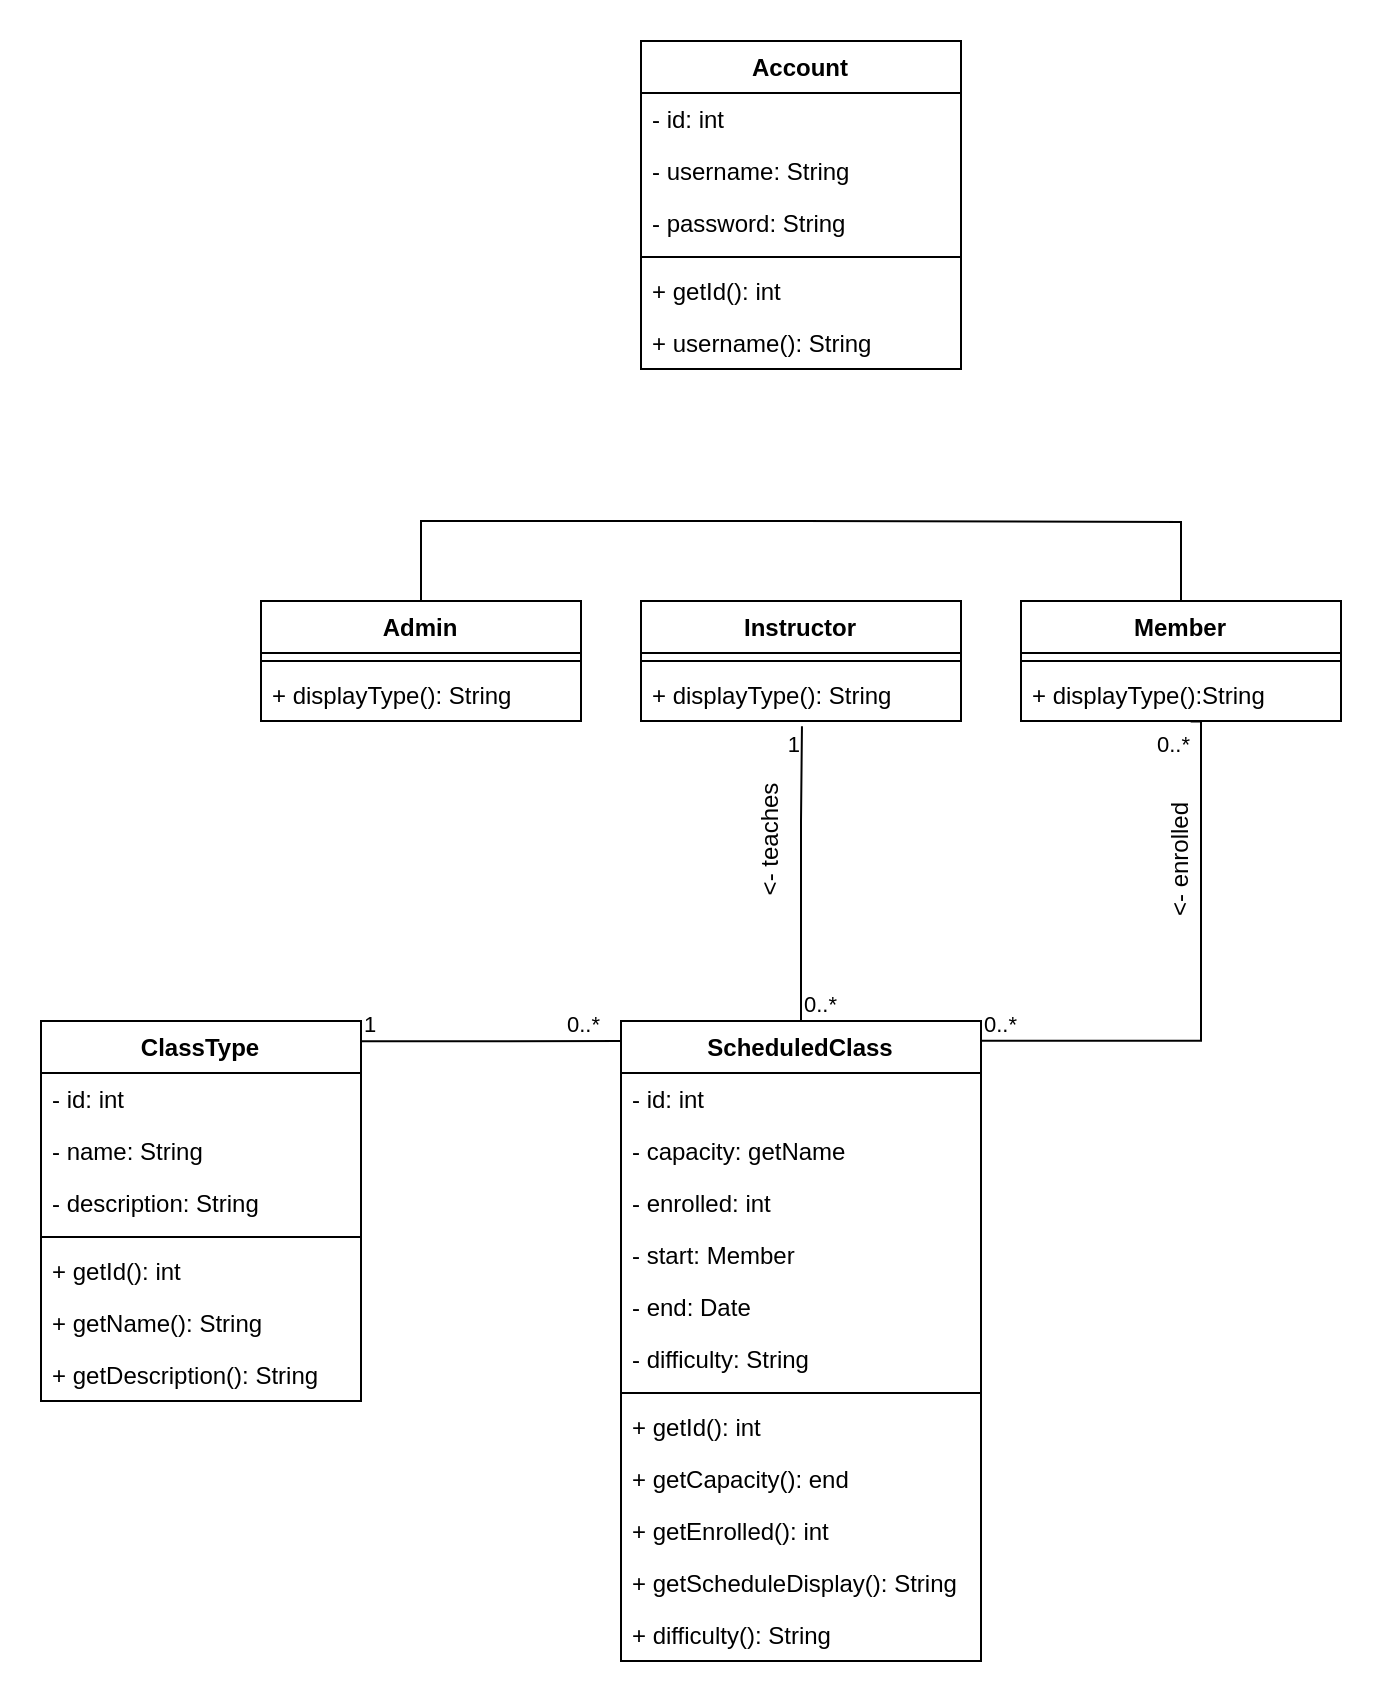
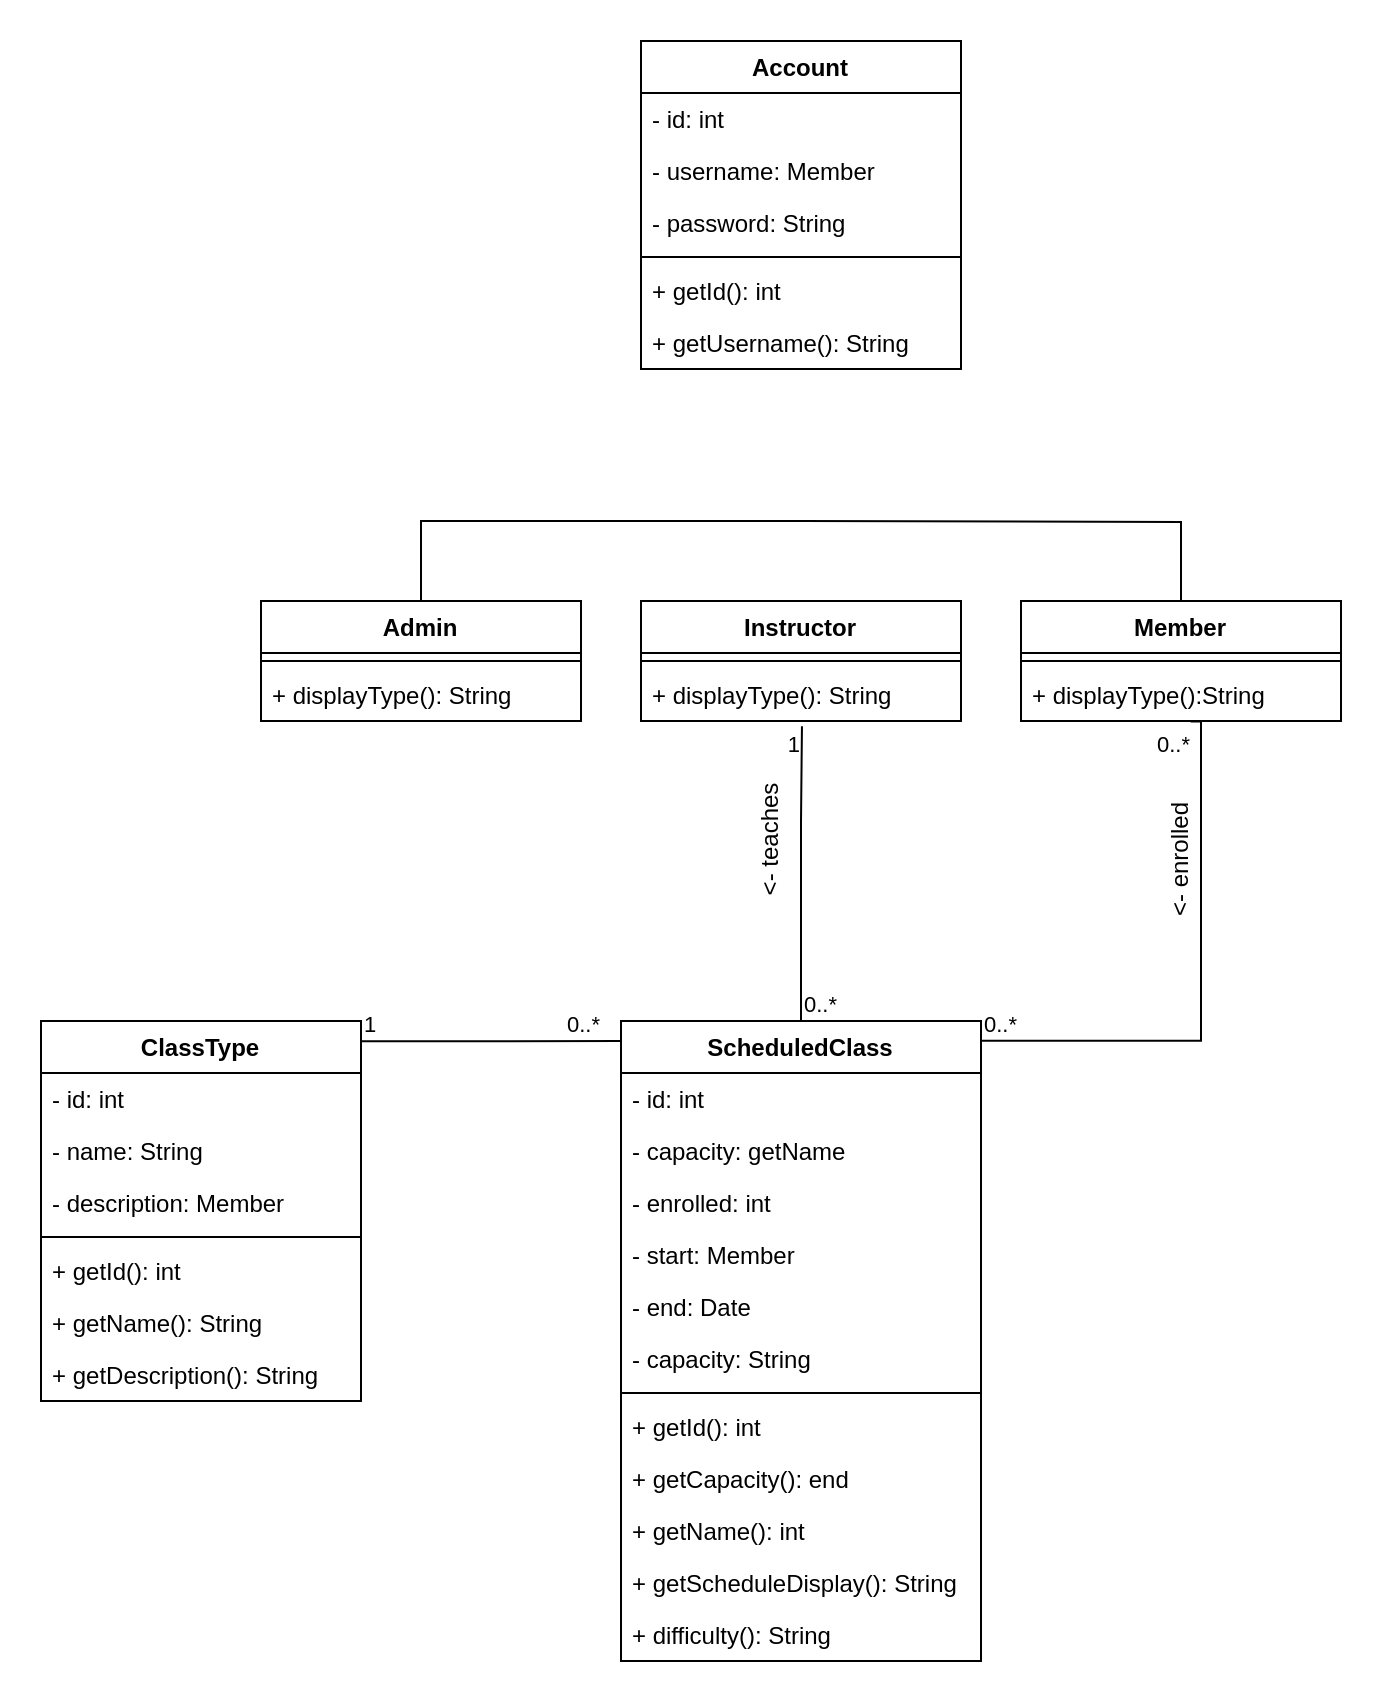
  <mxCell id="0" />
  <mxCell id="1" parent="0" />
  <mxCell id="2" value="Account" style="swimlane;fontStyle=1;align=center;verticalAlign=top;childLayout=stackLayout;horizontal=1;startSize=26;horizontalStack=0;resizeParent=1;resizeParentMax=0;resizeLast=0;collapsible=1;marginBottom=0;" vertex="1" parent="1"><mxGeometry x="320" y="20" width="160" height="164" as="geometry" /></mxCell>
  <mxCell id="3" value="- id: int" style="text;strokeColor=none;fillColor=none;align=left;verticalAlign=top;spacingLeft=4;spacingRight=4;overflow=hidden;rotatable=0;points=[[0,0.5],[1,0.5]];portConstraint=eastwest;" vertex="1" parent="2"><mxGeometry y="26" width="160" height="26" as="geometry" /></mxCell>
- <mxCell id="4" value="- username: String" style="text;strokeColor=none;fillColor=none;align=left;verticalAlign=top;spacingLeft=4;spacingRight=4;overflow=hidden;rotatable=0;points=[[0,0.5],[1,0.5]];portConstraint=eastwest;" vertex="1" parent="2"><mxGeometry y="52" width="160" height="26" as="geometry" /></mxCell>
+ <mxCell id="4" value="- username: Member" style="text;strokeColor=none;fillColor=none;align=left;verticalAlign=top;spacingLeft=4;spacingRight=4;overflow=hidden;rotatable=0;points=[[0,0.5],[1,0.5]];portConstraint=eastwest;" vertex="1" parent="2"><mxGeometry y="52" width="160" height="26" as="geometry" /></mxCell>
  <mxCell id="5" value="- password: String" style="text;strokeColor=none;fillColor=none;align=left;verticalAlign=top;spacingLeft=4;spacingRight=4;overflow=hidden;rotatable=0;points=[[0,0.5],[1,0.5]];portConstraint=eastwest;" vertex="1" parent="2"><mxGeometry y="78" width="160" height="26" as="geometry" /></mxCell>
  <mxCell id="6" value="" style="line;strokeWidth=1;fillColor=none;align=left;verticalAlign=middle;spacingTop=-1;spacingLeft=3;spacingRight=3;rotatable=0;labelPosition=right;points=[];portConstraint=eastwest;" vertex="1" parent="2"><mxGeometry y="104" width="160" height="8" as="geometry" /></mxCell>
  <mxCell id="7" value="+ getId(): int" style="text;strokeColor=none;fillColor=none;align=left;verticalAlign=top;spacingLeft=4;spacingRight=4;overflow=hidden;rotatable=0;points=[[0,0.5],[1,0.5]];portConstraint=eastwest;" vertex="1" parent="2"><mxGeometry y="112" width="160" height="26" as="geometry" /></mxCell>
- <mxCell id="8" value="+ username(): String" style="text;strokeColor=none;fillColor=none;align=left;verticalAlign=top;spacingLeft=4;spacingRight=4;overflow=hidden;rotatable=0;points=[[0,0.5],[1,0.5]];portConstraint=eastwest;" vertex="1" parent="2"><mxGeometry y="138" width="160" height="26" as="geometry" /></mxCell>
+ <mxCell id="8" value="+ getUsername(): String" style="text;strokeColor=none;fillColor=none;align=left;verticalAlign=top;spacingLeft=4;spacingRight=4;overflow=hidden;rotatable=0;points=[[0,0.5],[1,0.5]];portConstraint=eastwest;" vertex="1" parent="2"><mxGeometry y="138" width="160" height="26" as="geometry" /></mxCell>
  <mxCell id="9" value="Admin" style="swimlane;fontStyle=1;align=center;verticalAlign=top;childLayout=stackLayout;horizontal=1;startSize=26;horizontalStack=0;resizeParent=1;resizeParentMax=0;resizeLast=0;collapsible=1;marginBottom=0;" vertex="1" parent="1"><mxGeometry x="130" y="300" width="160" height="60" as="geometry" /></mxCell>
  <mxCell id="10" value="" style="line;strokeWidth=1;fillColor=none;align=left;verticalAlign=middle;spacingTop=-1;spacingLeft=3;spacingRight=3;rotatable=0;labelPosition=right;points=[];portConstraint=eastwest;" vertex="1" parent="9"><mxGeometry y="26" width="160" height="8" as="geometry" /></mxCell>
  <mxCell id="11" value="+ displayType(): String" style="text;strokeColor=none;fillColor=none;align=left;verticalAlign=top;spacingLeft=4;spacingRight=4;overflow=hidden;rotatable=0;points=[[0,0.5],[1,0.5]];portConstraint=eastwest;" vertex="1" parent="9"><mxGeometry y="34" width="160" height="26" as="geometry" /></mxCell>
  <mxCell id="12" value="Instructor" style="swimlane;fontStyle=1;align=center;verticalAlign=top;childLayout=stackLayout;horizontal=1;startSize=26;horizontalStack=0;resizeParent=1;resizeParentMax=0;resizeLast=0;collapsible=1;marginBottom=0;" vertex="1" parent="1"><mxGeometry x="320" y="300" width="160" height="60" as="geometry" /></mxCell>
  <mxCell id="13" value="" style="line;strokeWidth=1;fillColor=none;align=left;verticalAlign=middle;spacingTop=-1;spacingLeft=3;spacingRight=3;rotatable=0;labelPosition=right;points=[];portConstraint=eastwest;" vertex="1" parent="12"><mxGeometry y="26" width="160" height="8" as="geometry" /></mxCell>
  <mxCell id="14" value="+ displayType(): String" style="text;strokeColor=none;fillColor=none;align=left;verticalAlign=top;spacingLeft=4;spacingRight=4;overflow=hidden;rotatable=0;points=[[0,0.5],[1,0.5]];portConstraint=eastwest;" vertex="1" parent="12"><mxGeometry y="34" width="160" height="26" as="geometry" /></mxCell>
  <mxCell id="15" value="Member" style="swimlane;fontStyle=1;align=center;verticalAlign=top;childLayout=stackLayout;horizontal=1;startSize=26;horizontalStack=0;resizeParent=1;resizeParentMax=0;resizeLast=0;collapsible=1;marginBottom=0;" vertex="1" parent="1"><mxGeometry x="510" y="300" width="160" height="60" as="geometry" /></mxCell>
  <mxCell id="16" value="" style="line;strokeWidth=1;fillColor=none;align=left;verticalAlign=middle;spacingTop=-1;spacingLeft=3;spacingRight=3;rotatable=0;labelPosition=right;points=[];portConstraint=eastwest;" vertex="1" parent="15"><mxGeometry y="26" width="160" height="8" as="geometry" /></mxCell>
  <mxCell id="17" value="+ displayType():String" style="text;strokeColor=none;fillColor=none;align=left;verticalAlign=top;spacingLeft=4;spacingRight=4;overflow=hidden;rotatable=0;points=[[0,0.5],[1,0.5]];portConstraint=eastwest;" vertex="1" parent="15"><mxGeometry y="34" width="160" height="26" as="geometry" /></mxCell>
  <mxCell id="18" value="ClassType" style="swimlane;fontStyle=1;align=center;verticalAlign=top;childLayout=stackLayout;horizontal=1;startSize=26;horizontalStack=0;resizeParent=1;resizeParentMax=0;resizeLast=0;collapsible=1;marginBottom=0;" vertex="1" parent="1"><mxGeometry x="20" y="510" width="160" height="190" as="geometry" /></mxCell>
  <mxCell id="19" value="- id: int" style="text;strokeColor=none;fillColor=none;align=left;verticalAlign=top;spacingLeft=4;spacingRight=4;overflow=hidden;rotatable=0;points=[[0,0.5],[1,0.5]];portConstraint=eastwest;" vertex="1" parent="18"><mxGeometry y="26" width="160" height="26" as="geometry" /></mxCell>
  <mxCell id="20" value="- name: String" style="text;strokeColor=none;fillColor=none;align=left;verticalAlign=top;spacingLeft=4;spacingRight=4;overflow=hidden;rotatable=0;points=[[0,0.5],[1,0.5]];portConstraint=eastwest;" vertex="1" parent="18"><mxGeometry y="52" width="160" height="26" as="geometry" /></mxCell>
- <mxCell id="21" value="- description: String" style="text;strokeColor=none;fillColor=none;align=left;verticalAlign=top;spacingLeft=4;spacingRight=4;overflow=hidden;rotatable=0;points=[[0,0.5],[1,0.5]];portConstraint=eastwest;" vertex="1" parent="18"><mxGeometry y="78" width="160" height="26" as="geometry" /></mxCell>
+ <mxCell id="21" value="- description: Member" style="text;strokeColor=none;fillColor=none;align=left;verticalAlign=top;spacingLeft=4;spacingRight=4;overflow=hidden;rotatable=0;points=[[0,0.5],[1,0.5]];portConstraint=eastwest;" vertex="1" parent="18"><mxGeometry y="78" width="160" height="26" as="geometry" /></mxCell>
  <mxCell id="22" value="" style="line;strokeWidth=1;fillColor=none;align=left;verticalAlign=middle;spacingTop=-1;spacingLeft=3;spacingRight=3;rotatable=0;labelPosition=right;points=[];portConstraint=eastwest;" vertex="1" parent="18"><mxGeometry y="104" width="160" height="8" as="geometry" /></mxCell>
  <mxCell id="23" value="+ getId(): int" style="text;strokeColor=none;fillColor=none;align=left;verticalAlign=top;spacingLeft=4;spacingRight=4;overflow=hidden;rotatable=0;points=[[0,0.5],[1,0.5]];portConstraint=eastwest;" vertex="1" parent="18"><mxGeometry y="112" width="160" height="26" as="geometry" /></mxCell>
  <mxCell id="24" value="+ getName(): String" style="text;strokeColor=none;fillColor=none;align=left;verticalAlign=top;spacingLeft=4;spacingRight=4;overflow=hidden;rotatable=0;points=[[0,0.5],[1,0.5]];portConstraint=eastwest;" vertex="1" parent="18"><mxGeometry y="138" width="160" height="26" as="geometry" /></mxCell>
  <mxCell id="25" value="+ getDescription(): String" style="text;strokeColor=none;fillColor=none;align=left;verticalAlign=top;spacingLeft=4;spacingRight=4;overflow=hidden;rotatable=0;points=[[0,0.5],[1,0.5]];portConstraint=eastwest;" vertex="1" parent="18"><mxGeometry y="164" width="160" height="26" as="geometry" /></mxCell>
  <mxCell id="26" value="ScheduledClass" style="swimlane;fontStyle=1;align=center;verticalAlign=top;childLayout=stackLayout;horizontal=1;startSize=26;horizontalStack=0;resizeParent=1;resizeParentMax=0;resizeLast=0;collapsible=1;marginBottom=0;" vertex="1" parent="1"><mxGeometry x="310" y="510" width="180" height="320" as="geometry" /></mxCell>
  <mxCell id="27" value="- id: int" style="text;strokeColor=none;fillColor=none;align=left;verticalAlign=top;spacingLeft=4;spacingRight=4;overflow=hidden;rotatable=0;points=[[0,0.5],[1,0.5]];portConstraint=eastwest;" vertex="1" parent="26"><mxGeometry y="26" width="180" height="26" as="geometry" /></mxCell>
  <mxCell id="28" value="- capacity: getName" style="text;strokeColor=none;fillColor=none;align=left;verticalAlign=top;spacingLeft=4;spacingRight=4;overflow=hidden;rotatable=0;points=[[0,0.5],[1,0.5]];portConstraint=eastwest;" vertex="1" parent="26"><mxGeometry y="52" width="180" height="26" as="geometry" /></mxCell>
  <mxCell id="29" value="- enrolled: int" style="text;strokeColor=none;fillColor=none;align=left;verticalAlign=top;spacingLeft=4;spacingRight=4;overflow=hidden;rotatable=0;points=[[0,0.5],[1,0.5]];portConstraint=eastwest;" vertex="1" parent="26"><mxGeometry y="78" width="180" height="26" as="geometry" /></mxCell>
  <mxCell id="30" value="- start: Member" style="text;strokeColor=none;fillColor=none;align=left;verticalAlign=top;spacingLeft=4;spacingRight=4;overflow=hidden;rotatable=0;points=[[0,0.5],[1,0.5]];portConstraint=eastwest;" vertex="1" parent="26"><mxGeometry y="104" width="180" height="26" as="geometry" /></mxCell>
  <mxCell id="31" value="- end: Date" style="text;strokeColor=none;fillColor=none;align=left;verticalAlign=top;spacingLeft=4;spacingRight=4;overflow=hidden;rotatable=0;points=[[0,0.5],[1,0.5]];portConstraint=eastwest;" vertex="1" parent="26"><mxGeometry y="130" width="180" height="26" as="geometry" /></mxCell>
- <mxCell id="32" value="- difficulty: String" style="text;strokeColor=none;fillColor=none;align=left;verticalAlign=top;spacingLeft=4;spacingRight=4;overflow=hidden;rotatable=0;points=[[0,0.5],[1,0.5]];portConstraint=eastwest;" vertex="1" parent="26"><mxGeometry y="156" width="180" height="26" as="geometry" /></mxCell>
+ <mxCell id="32" value="- capacity: String" style="text;strokeColor=none;fillColor=none;align=left;verticalAlign=top;spacingLeft=4;spacingRight=4;overflow=hidden;rotatable=0;points=[[0,0.5],[1,0.5]];portConstraint=eastwest;" vertex="1" parent="26"><mxGeometry y="156" width="180" height="26" as="geometry" /></mxCell>
  <mxCell id="33" value="" style="line;strokeWidth=1;fillColor=none;align=left;verticalAlign=middle;spacingTop=-1;spacingLeft=3;spacingRight=3;rotatable=0;labelPosition=right;points=[];portConstraint=eastwest;" vertex="1" parent="26"><mxGeometry y="182" width="180" height="8" as="geometry" /></mxCell>
  <mxCell id="34" value="+ getId(): int" style="text;strokeColor=none;fillColor=none;align=left;verticalAlign=top;spacingLeft=4;spacingRight=4;overflow=hidden;rotatable=0;points=[[0,0.5],[1,0.5]];portConstraint=eastwest;" vertex="1" parent="26"><mxGeometry y="190" width="180" height="26" as="geometry" /></mxCell>
  <mxCell id="35" value="+ getCapacity(): end" style="text;strokeColor=none;fillColor=none;align=left;verticalAlign=top;spacingLeft=4;spacingRight=4;overflow=hidden;rotatable=0;points=[[0,0.5],[1,0.5]];portConstraint=eastwest;" vertex="1" parent="26"><mxGeometry y="216" width="180" height="26" as="geometry" /></mxCell>
- <mxCell id="36" value="+ getEnrolled(): int" style="text;strokeColor=none;fillColor=none;align=left;verticalAlign=top;spacingLeft=4;spacingRight=4;overflow=hidden;rotatable=0;points=[[0,0.5],[1,0.5]];portConstraint=eastwest;" vertex="1" parent="26"><mxGeometry y="242" width="180" height="26" as="geometry" /></mxCell>
+ <mxCell id="36" value="+ getName(): int" style="text;strokeColor=none;fillColor=none;align=left;verticalAlign=top;spacingLeft=4;spacingRight=4;overflow=hidden;rotatable=0;points=[[0,0.5],[1,0.5]];portConstraint=eastwest;" vertex="1" parent="26"><mxGeometry y="242" width="180" height="26" as="geometry" /></mxCell>
  <mxCell id="37" value="+ getScheduleDisplay(): String" style="text;strokeColor=none;fillColor=none;align=left;verticalAlign=top;spacingLeft=4;spacingRight=4;overflow=hidden;rotatable=0;points=[[0,0.5],[1,0.5]];portConstraint=eastwest;" vertex="1" parent="26"><mxGeometry y="268" width="180" height="26" as="geometry" /></mxCell>
  <mxCell id="38" value="+ difficulty(): String" style="text;strokeColor=none;fillColor=none;align=left;verticalAlign=top;spacingLeft=4;spacingRight=4;overflow=hidden;rotatable=0;points=[[0,0.5],[1,0.5]];portConstraint=eastwest;" vertex="1" parent="26"><mxGeometry y="294" width="180" height="26" as="geometry" /></mxCell>
  <mxCell id="39" value="" style="endArrow=none;html=1;edgeStyle=orthogonalEdgeStyle;rounded=0;exitX=0.5;exitY=0;exitDx=0;exitDy=0;" edge="1" parent="1" source="9"><mxGeometry relative="1" as="geometry"><mxPoint x="300" y="220" as="sourcePoint" /><mxPoint x="400" y="260" as="targetPoint" /><Array as="points"><mxPoint x="210" y="260" /></Array></mxGeometry></mxCell>
  <mxCell id="40" value="" style="endArrow=none;html=1;edgeStyle=orthogonalEdgeStyle;rounded=0;entryX=0.5;entryY=0;entryDx=0;entryDy=0;" edge="1" parent="1" target="15"><mxGeometry relative="1" as="geometry"><mxPoint x="400" y="260" as="sourcePoint" /><mxPoint x="460" y="220" as="targetPoint" /></mxGeometry></mxCell>
  <mxCell id="41" value="" style="endArrow=none;html=1;edgeStyle=orthogonalEdgeStyle;rounded=0;exitX=0.5;exitY=0;exitDx=0;exitDy=0;entryX=0.503;entryY=1.1;entryDx=0;entryDy=0;entryPerimeter=0;" edge="1" parent="1" source="26" target="14"><mxGeometry relative="1" as="geometry"><mxPoint x="300" y="580" as="sourcePoint" /><mxPoint x="420" y="380" as="targetPoint" /><Array as="points"><mxPoint x="400" y="410" /><mxPoint x="400" y="410" /></Array></mxGeometry></mxCell>
  <mxCell id="42" value="0..*" style="edgeLabel;resizable=0;html=1;align=left;verticalAlign=bottom;" connectable="0" vertex="1" parent="41"><mxGeometry x="-1" relative="1" as="geometry" /></mxCell>
  <mxCell id="43" value="1" style="edgeLabel;resizable=0;html=1;align=right;verticalAlign=bottom;" connectable="0" vertex="1" parent="41"><mxGeometry x="1" relative="1" as="geometry"><mxPoint y="17" as="offset" /></mxGeometry></mxCell>
  <mxCell id="44" value="" style="endArrow=none;html=1;edgeStyle=orthogonalEdgeStyle;rounded=0;exitX=1;exitY=0.053;exitDx=0;exitDy=0;exitPerimeter=0;" edge="1" parent="1" source="18"><mxGeometry relative="1" as="geometry"><mxPoint x="300" y="580" as="sourcePoint" /><mxPoint x="310" y="520" as="targetPoint" /></mxGeometry></mxCell>
  <mxCell id="45" value="1" style="edgeLabel;resizable=0;html=1;align=left;verticalAlign=bottom;" connectable="0" vertex="1" parent="44"><mxGeometry x="-1" relative="1" as="geometry" /></mxCell>
  <mxCell id="46" value="0..*" style="edgeLabel;resizable=0;html=1;align=right;verticalAlign=bottom;" connectable="0" vertex="1" parent="44"><mxGeometry x="1" relative="1" as="geometry"><mxPoint x="-10" as="offset" /></mxGeometry></mxCell>
  <mxCell id="47" value="" style="endArrow=none;html=1;edgeStyle=orthogonalEdgeStyle;rounded=0;entryX=0.53;entryY=1.008;entryDx=0;entryDy=0;entryPerimeter=0;exitX=1;exitY=0.031;exitDx=0;exitDy=0;exitPerimeter=0;" edge="1" parent="1" source="26" target="17"><mxGeometry relative="1" as="geometry"><mxPoint x="300" y="580" as="sourcePoint" /><mxPoint x="460" y="580" as="targetPoint" /><Array as="points"><mxPoint x="600" y="520" /><mxPoint x="600" y="360" /></Array></mxGeometry></mxCell>
  <mxCell id="48" value="0..*" style="edgeLabel;resizable=0;html=1;align=left;verticalAlign=bottom;" connectable="0" vertex="1" parent="47"><mxGeometry x="-1" relative="1" as="geometry" /></mxCell>
  <mxCell id="49" value="0..*" style="edgeLabel;resizable=0;html=1;align=right;verticalAlign=bottom;" connectable="0" vertex="1" parent="47"><mxGeometry x="1" relative="1" as="geometry"><mxPoint y="20" as="offset" /></mxGeometry></mxCell>
  <mxCell id="50" value="&amp;lt;- teaches" style="text;html=1;align=center;verticalAlign=middle;resizable=0;points=[];autosize=1;strokeColor=none;fillColor=none;rotation=-90;" vertex="1" parent="1"><mxGeometry x="350" y="410" width="70" height="20" as="geometry" /></mxCell>
  <mxCell id="51" value="&amp;lt;- enrolled" style="text;html=1;align=center;verticalAlign=middle;resizable=0;points=[];autosize=1;strokeColor=none;fillColor=none;rotation=-90;" vertex="1" parent="1"><mxGeometry x="555" y="420" width="70" height="20" as="geometry" /></mxCell>
